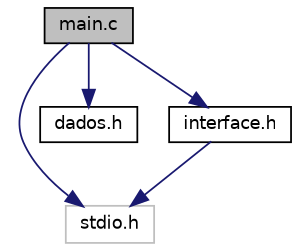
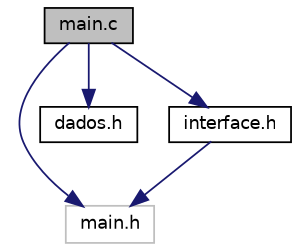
  digraph {
    node [color=black fillcolor=white fontname=Helvetica fontsize=10 shape=record style=filled]
    edge [color=midnightblue fontname=Helvetica fontsize=10 labelfontname=Helvetica labelfontsize=10 style=solid]
    n1 [fillcolor=grey75 fontcolor=black height=0.2 label="main.c" width=0.4]
-   n2 [color=grey75 height=0.2 label="stdio.h" width=0.4]
+   n2 [color=grey75 height=0.2 label="main.h" width=0.4]
    n3 [height=0.2 label="dados.h" width=0.4]
    n4 [height=0.2 label="interface.h" width=0.4]
    n1 -> n2
    n1 -> n3
    n1 -> n4
    n4 -> n2
  }
